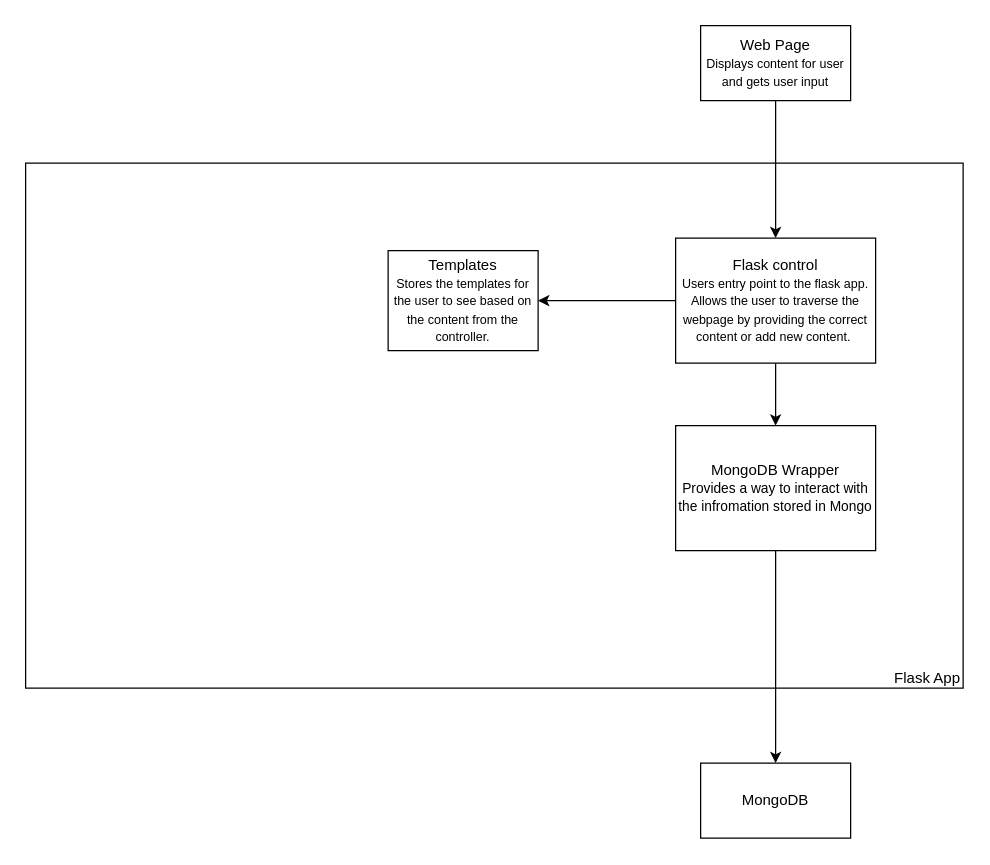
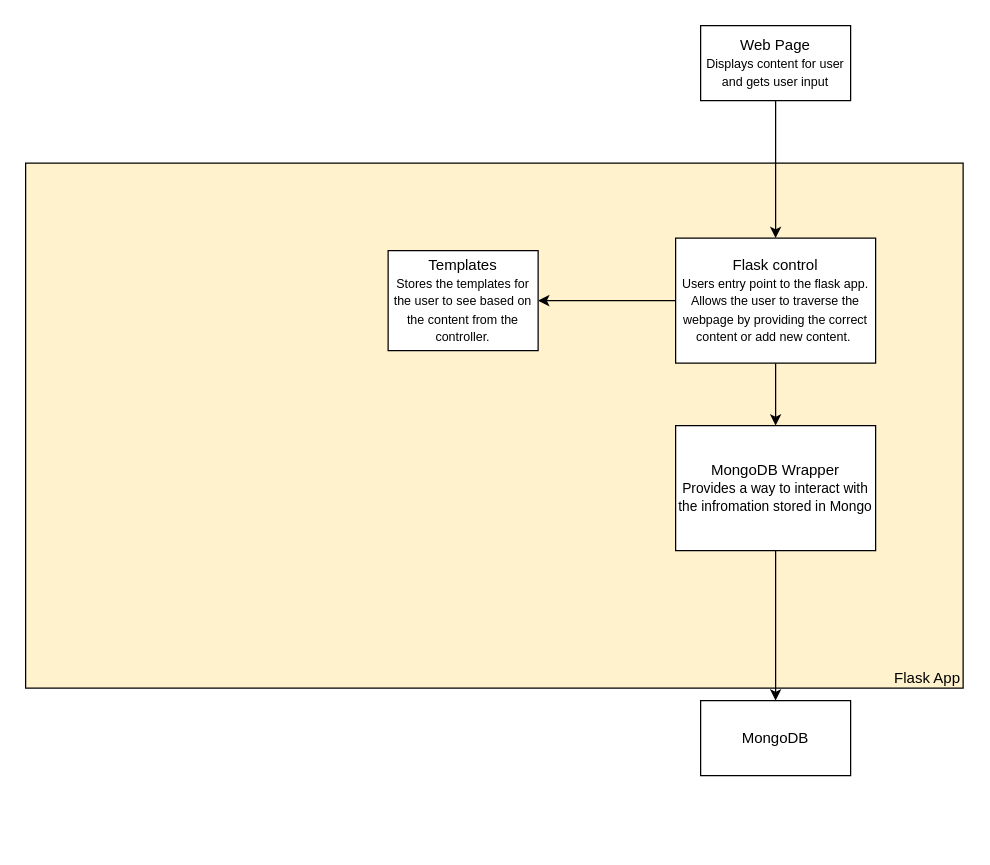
  <mxCell id="0" />
  <mxCell id="1" parent="0" />
  <mxCell id="2" value="Web Page&lt;br style=&quot;font-size: 11px&quot;&gt;&lt;font size=&quot;1&quot;&gt;Displays content for user and gets user input&lt;/font&gt;" style="rounded=0;whiteSpace=wrap;html=1;" parent="1" vertex="1"><mxGeometry x="560" y="20" width="120" height="60" as="geometry" /></mxCell>
- <mxCell id="3" value="&lt;br&gt;&lt;br&gt;&lt;br&gt;&lt;br&gt;&lt;br&gt;&lt;br&gt;&lt;br&gt;&lt;br&gt;&lt;br&gt;&lt;br&gt;&lt;br&gt;&lt;br&gt;&lt;br&gt;&lt;br&gt;&lt;br&gt;&lt;br&gt;&lt;br&gt;&lt;br&gt;&lt;br&gt;&lt;br&gt;&lt;br&gt;&lt;br&gt;&lt;br&gt;&lt;br&gt;&lt;br&gt;&lt;br&gt;&lt;br&gt;&lt;br&gt;Flask App" style="rounded=0;whiteSpace=wrap;html=1;align=right;" parent="1" vertex="1"><mxGeometry x="20" y="130" width="750" height="420" as="geometry" /></mxCell>
+ <mxCell id="3" value="&lt;br&gt;&lt;br&gt;&lt;br&gt;&lt;br&gt;&lt;br&gt;&lt;br&gt;&lt;br&gt;&lt;br&gt;&lt;br&gt;&lt;br&gt;&lt;br&gt;&lt;br&gt;&lt;br&gt;&lt;br&gt;&lt;br&gt;&lt;br&gt;&lt;br&gt;&lt;br&gt;&lt;br&gt;&lt;br&gt;&lt;br&gt;&lt;br&gt;&lt;br&gt;&lt;br&gt;&lt;br&gt;&lt;br&gt;&lt;br&gt;&lt;br&gt;Flask App" style="rounded=0;whiteSpace=wrap;html=1;align=right;fillColor=#fff2cc;" parent="1" vertex="1"><mxGeometry x="20" y="130" width="750" height="420" as="geometry" /></mxCell>
  <mxCell id="4" style="edgeStyle=orthogonalEdgeStyle;rounded=0;orthogonalLoop=1;jettySize=auto;html=1;entryX=0.5;entryY=0;entryDx=0;entryDy=0;" parent="1" source="6" target="10" edge="1"><mxGeometry relative="1" as="geometry" /></mxCell>
  <mxCell id="5" style="edgeStyle=orthogonalEdgeStyle;rounded=0;orthogonalLoop=1;jettySize=auto;html=1;exitX=0;exitY=0.5;exitDx=0;exitDy=0;entryX=1;entryY=0.5;entryDx=0;entryDy=0;" parent="1" source="6" target="8" edge="1"><mxGeometry relative="1" as="geometry" /></mxCell>
  <mxCell id="6" value="Flask control&lt;br style=&quot;font-size: 11px&quot;&gt;&lt;font size=&quot;1&quot;&gt;Users entry point to the flask app. Allows the user to traverse the webpage by providing the correct content or add new content.&amp;nbsp;&lt;/font&gt;" style="rounded=0;whiteSpace=wrap;html=1;" parent="1" vertex="1"><mxGeometry x="540" y="190" width="160" height="100" as="geometry" /></mxCell>
  <mxCell id="7" value="" style="edgeStyle=orthogonalEdgeStyle;rounded=0;orthogonalLoop=1;jettySize=auto;html=1;" parent="1" source="2" target="6" edge="1"><mxGeometry relative="1" as="geometry" /></mxCell>
  <mxCell id="8" value="Templates&lt;br style=&quot;font-size: 11px&quot;&gt;&lt;font size=&quot;1&quot;&gt;Stores the templates for the user to see based on the content from the controller.&lt;/font&gt;" style="rounded=0;whiteSpace=wrap;html=1;" parent="1" vertex="1"><mxGeometry x="310" y="200" width="120" height="80" as="geometry" /></mxCell>
  <mxCell id="9" style="edgeStyle=orthogonalEdgeStyle;rounded=0;orthogonalLoop=1;jettySize=auto;html=1;entryX=0.5;entryY=0;entryDx=0;entryDy=0;" parent="1" source="10" target="11" edge="1"><mxGeometry relative="1" as="geometry" /></mxCell>
  <mxCell id="10" value="MongoDB Wrapper&lt;br style=&quot;font-size: 11px&quot;&gt;&lt;font style=&quot;font-size: 11px&quot;&gt;Provides a way to interact with the infromation stored in Mongo&lt;br&gt;&lt;/font&gt;" style="rounded=0;whiteSpace=wrap;html=1;" parent="1" vertex="1"><mxGeometry x="540" y="340" width="160" height="100" as="geometry" /></mxCell>
- <mxCell id="11" value="MongoDB" style="rounded=0;whiteSpace=wrap;html=1;" parent="1" vertex="1"><mxGeometry x="560" y="610" width="120" height="60" as="geometry" /></mxCell>
+ <mxCell id="11" value="MongoDB" style="rounded=0;whiteSpace=wrap;html=1;" parent="1" vertex="1"><mxGeometry x="560" y="560" width="120" height="60" as="geometry" /></mxCell>
